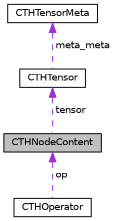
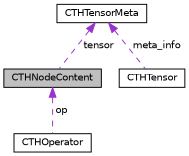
  digraph {
    node [color=black fillcolor=white fontname=Helvetica fontsize=10 shape=record style=filled]
    edge [color=darkorchid3 dir=back fontname=Helvetica fontsize=10 labelfontname=Helvetica labelfontsize=10 style=dashed]
    n1 [fillcolor=grey75 fontcolor=black height=0.2 label=CTHNodeContent width=0.4]
    n2 [height=0.2 label=CTHOperator width=0.4]
    n3 [height=0.2 label=CTHTensor width=0.4]
    n4 [height=0.2 label=CTHTensorMeta width=0.4]
    n1 -> n2 [label=" op"]
-   n3 -> n1 [label=" tensor"]
-   n4 -> n3 [label=" meta_meta"]
+   n4 -> n1 [label=" tensor"]
+   n4 -> n3 [label=" meta_info"]
  }
